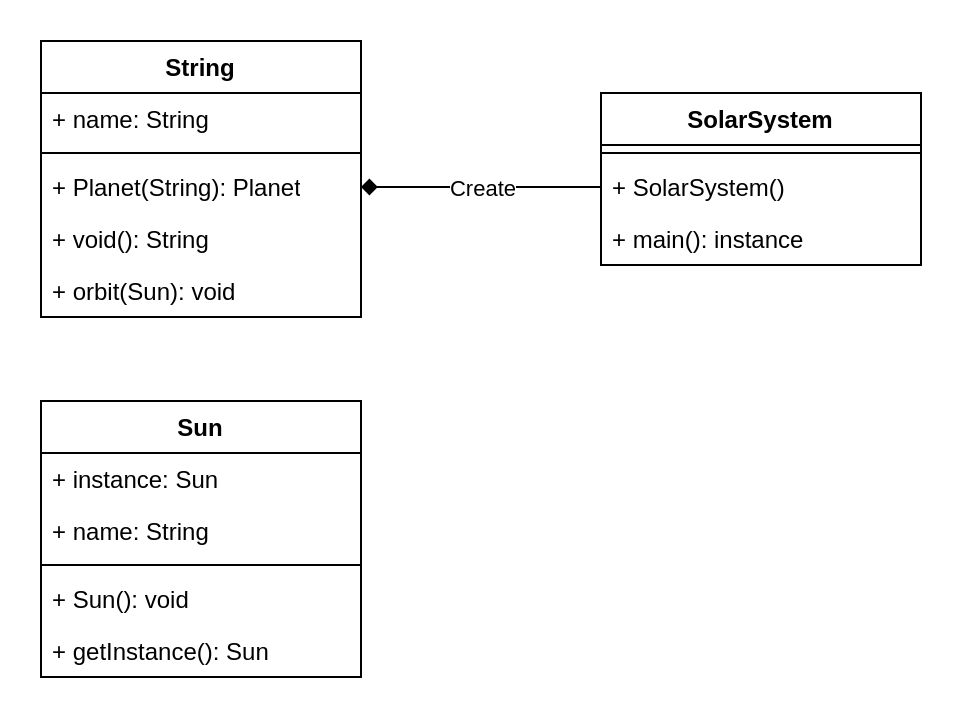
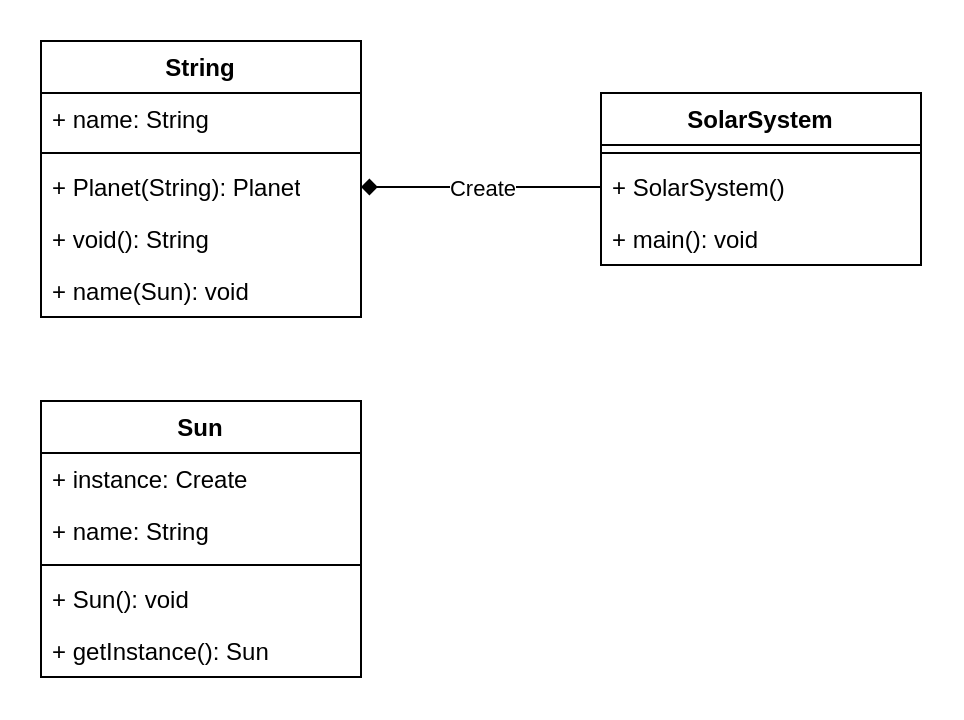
  <mxCell id="0" />
  <mxCell id="1" parent="0" />
  <mxCell id="2" value="Sun" style="swimlane;fontStyle=1;align=center;verticalAlign=top;childLayout=stackLayout;horizontal=1;startSize=26;horizontalStack=0;resizeParent=1;resizeParentMax=0;resizeLast=0;collapsible=1;marginBottom=0;whiteSpace=wrap;html=1;" vertex="1" parent="1"><mxGeometry x="20" y="200" width="160" height="138" as="geometry" /></mxCell>
- <mxCell id="3" value="+ instance: Sun" style="text;strokeColor=none;fillColor=none;align=left;verticalAlign=top;spacingLeft=4;spacingRight=4;overflow=hidden;rotatable=0;points=[[0,0.5],[1,0.5]];portConstraint=eastwest;whiteSpace=wrap;html=1;" vertex="1" parent="2"><mxGeometry y="26" width="160" height="26" as="geometry" /></mxCell>
+ <mxCell id="3" value="+ instance: Create" style="text;strokeColor=none;fillColor=none;align=left;verticalAlign=top;spacingLeft=4;spacingRight=4;overflow=hidden;rotatable=0;points=[[0,0.5],[1,0.5]];portConstraint=eastwest;whiteSpace=wrap;html=1;" vertex="1" parent="2"><mxGeometry y="26" width="160" height="26" as="geometry" /></mxCell>
  <mxCell id="4" value="+ name: String" style="text;strokeColor=none;fillColor=none;align=left;verticalAlign=top;spacingLeft=4;spacingRight=4;overflow=hidden;rotatable=0;points=[[0,0.5],[1,0.5]];portConstraint=eastwest;whiteSpace=wrap;html=1;" vertex="1" parent="2"><mxGeometry y="52" width="160" height="26" as="geometry" /></mxCell>
  <mxCell id="5" value="" style="line;strokeWidth=1;fillColor=none;align=left;verticalAlign=middle;spacingTop=-1;spacingLeft=3;spacingRight=3;rotatable=0;labelPosition=right;points=[];portConstraint=eastwest;strokeColor=inherit;" vertex="1" parent="2"><mxGeometry y="78" width="160" height="8" as="geometry" /></mxCell>
  <mxCell id="6" value="+ Sun(): void" style="text;strokeColor=none;fillColor=none;align=left;verticalAlign=top;spacingLeft=4;spacingRight=4;overflow=hidden;rotatable=0;points=[[0,0.5],[1,0.5]];portConstraint=eastwest;whiteSpace=wrap;html=1;" vertex="1" parent="2"><mxGeometry y="86" width="160" height="26" as="geometry" /></mxCell>
  <mxCell id="7" value="+ getInstance(): Sun" style="text;strokeColor=none;fillColor=none;align=left;verticalAlign=top;spacingLeft=4;spacingRight=4;overflow=hidden;rotatable=0;points=[[0,0.5],[1,0.5]];portConstraint=eastwest;whiteSpace=wrap;html=1;" vertex="1" parent="2"><mxGeometry y="112" width="160" height="26" as="geometry" /></mxCell>
  <mxCell id="8" value="String" style="swimlane;fontStyle=1;align=center;verticalAlign=top;childLayout=stackLayout;horizontal=1;startSize=26;horizontalStack=0;resizeParent=1;resizeParentMax=0;resizeLast=0;collapsible=1;marginBottom=0;whiteSpace=wrap;html=1;" vertex="1" parent="1"><mxGeometry x="20" y="20" width="160" height="138" as="geometry"><mxRectangle x="310" y="110" width="80" height="30" as="alternateBounds" /></mxGeometry></mxCell>
  <mxCell id="9" value="+ name: String" style="text;strokeColor=none;fillColor=none;align=left;verticalAlign=top;spacingLeft=4;spacingRight=4;overflow=hidden;rotatable=0;points=[[0,0.5],[1,0.5]];portConstraint=eastwest;whiteSpace=wrap;html=1;" vertex="1" parent="8"><mxGeometry y="26" width="160" height="26" as="geometry" /></mxCell>
  <mxCell id="10" value="" style="line;strokeWidth=1;fillColor=none;align=left;verticalAlign=middle;spacingTop=-1;spacingLeft=3;spacingRight=3;rotatable=0;labelPosition=right;points=[];portConstraint=eastwest;strokeColor=inherit;" vertex="1" parent="8"><mxGeometry y="52" width="160" height="8" as="geometry" /></mxCell>
  <mxCell id="11" value="+ Planet(String): Planet" style="text;strokeColor=none;fillColor=none;align=left;verticalAlign=top;spacingLeft=4;spacingRight=4;overflow=hidden;rotatable=0;points=[[0,0.5],[1,0.5]];portConstraint=eastwest;whiteSpace=wrap;html=1;" vertex="1" parent="8"><mxGeometry y="60" width="160" height="26" as="geometry" /></mxCell>
  <mxCell id="12" value="+ void(): String" style="text;strokeColor=none;fillColor=none;align=left;verticalAlign=top;spacingLeft=4;spacingRight=4;overflow=hidden;rotatable=0;points=[[0,0.5],[1,0.5]];portConstraint=eastwest;whiteSpace=wrap;html=1;" vertex="1" parent="8"><mxGeometry y="86" width="160" height="26" as="geometry" /></mxCell>
- <mxCell id="13" value="+ orbit(Sun): void" style="text;strokeColor=none;fillColor=none;align=left;verticalAlign=top;spacingLeft=4;spacingRight=4;overflow=hidden;rotatable=0;points=[[0,0.5],[1,0.5]];portConstraint=eastwest;whiteSpace=wrap;html=1;" vertex="1" parent="8"><mxGeometry y="112" width="160" height="26" as="geometry" /></mxCell>
+ <mxCell id="13" value="+ name(Sun): void" style="text;strokeColor=none;fillColor=none;align=left;verticalAlign=top;spacingLeft=4;spacingRight=4;overflow=hidden;rotatable=0;points=[[0,0.5],[1,0.5]];portConstraint=eastwest;whiteSpace=wrap;html=1;" vertex="1" parent="8"><mxGeometry y="112" width="160" height="26" as="geometry" /></mxCell>
  <mxCell id="14" value="SolarSystem" style="swimlane;fontStyle=1;align=center;verticalAlign=top;childLayout=stackLayout;horizontal=1;startSize=26;horizontalStack=0;resizeParent=1;resizeParentMax=0;resizeLast=0;collapsible=1;marginBottom=0;whiteSpace=wrap;html=1;" vertex="1" parent="1"><mxGeometry x="300" y="46" width="160" height="86" as="geometry" /></mxCell>
  <mxCell id="15" value="" style="line;strokeWidth=1;fillColor=none;align=left;verticalAlign=middle;spacingTop=-1;spacingLeft=3;spacingRight=3;rotatable=0;labelPosition=right;points=[];portConstraint=eastwest;strokeColor=inherit;" vertex="1" parent="14"><mxGeometry y="26" width="160" height="8" as="geometry" /></mxCell>
  <mxCell id="16" value="+ SolarSystem()" style="text;strokeColor=none;fillColor=none;align=left;verticalAlign=top;spacingLeft=4;spacingRight=4;overflow=hidden;rotatable=0;points=[[0,0.5],[1,0.5]];portConstraint=eastwest;whiteSpace=wrap;html=1;" vertex="1" parent="14"><mxGeometry y="34" width="160" height="26" as="geometry" /></mxCell>
- <mxCell id="17" value="+ main(): instance" style="text;strokeColor=none;fillColor=none;align=left;verticalAlign=top;spacingLeft=4;spacingRight=4;overflow=hidden;rotatable=0;points=[[0,0.5],[1,0.5]];portConstraint=eastwest;whiteSpace=wrap;html=1;" vertex="1" parent="14"><mxGeometry y="60" width="160" height="26" as="geometry" /></mxCell>
+ <mxCell id="17" value="+ main(): void" style="text;strokeColor=none;fillColor=none;align=left;verticalAlign=top;spacingLeft=4;spacingRight=4;overflow=hidden;rotatable=0;points=[[0,0.5],[1,0.5]];portConstraint=eastwest;whiteSpace=wrap;html=1;" vertex="1" parent="14"><mxGeometry y="60" width="160" height="26" as="geometry" /></mxCell>
  <mxCell id="18" value="" style="endArrow=diamond;html=1;rounded=0;exitX=0;exitY=0.5;exitDx=0;exitDy=0;entryX=1;entryY=0.5;entryDx=0;entryDy=0;" edge="1" parent="1" source="16" target="11"><mxGeometry relative="1" as="geometry"><mxPoint x="220" y="190" as="sourcePoint" /><mxPoint x="320" y="190" as="targetPoint" /></mxGeometry></mxCell>
  <mxCell id="19" value="Create" style="edgeLabel;resizable=0;html=1;align=center;verticalAlign=middle;" connectable="0" vertex="1" parent="18"><mxGeometry relative="1" as="geometry" /></mxCell>
